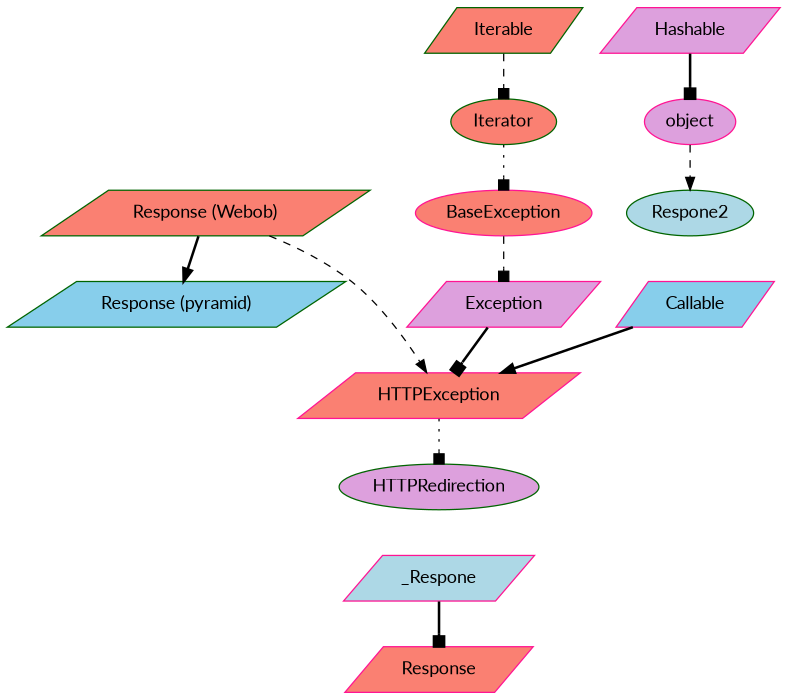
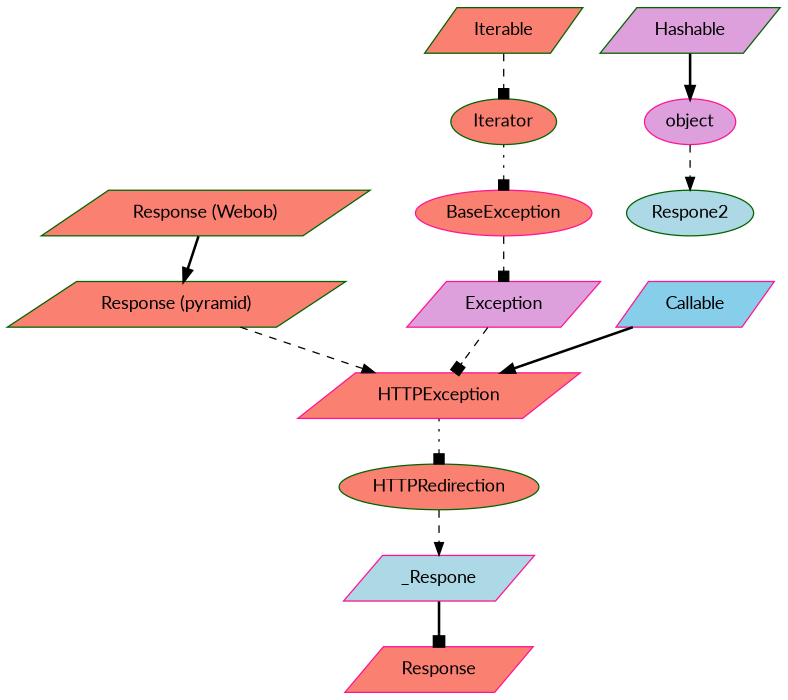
  digraph {
    fontname=Lato
    node [color=darkgreen fillcolor=salmon fontname=Lato shape=parallelogram style=filled]
    edge [arrowhead=normal fontname=Lato style=dashed]
-   n1 [fillcolor=skyblue label="Response (pyramid)"]
+   n1 [label="Response (pyramid)"]
    HTTPException [color=deeppink]
-   HTTPRedirection [fillcolor=plum shape=ellipse]
+   HTTPRedirection [shape=ellipse]
    n4 [label="Response (Webob)"]
    n5 [color=deeppink fillcolor=lightblue label=_Respone]
    n6 [color=deeppink label=Response]
    Exception [color=deeppink fillcolor=plum]
    Callable [color=deeppink fillcolor=skyblue]
    object [color=deeppink fillcolor=plum shape=ellipse]
    Respone2 [fillcolor=lightblue shape=ellipse]
    BaseException [color=deeppink shape=ellipse]
-   Hashable [color=deeppink fillcolor=plum]
+   Hashable [fillcolor=plum]
    Iterator [shape=ellipse]
    Iterable
-   n4 -> HTTPException
+   n1 -> HTTPException
    HTTPException -> HTTPRedirection [arrowhead=box style=dotted]
+   HTTPRedirection -> n5
    n4 -> n1 [style=bold]
    n5 -> n6 [arrowhead=box style=bold]
-   Exception -> HTTPException [arrowhead=box style=bold]
+   Exception -> HTTPException [arrowhead=box]
    Callable -> HTTPException [style=bold]
    object -> Respone2
    BaseException -> Exception [arrowhead=box]
-   Hashable -> object [arrowhead=box style=bold]
+   Hashable -> object [style=bold]
    Iterator -> BaseException [arrowhead=box style=dotted]
    Iterable -> Iterator [arrowhead=box]
  }
